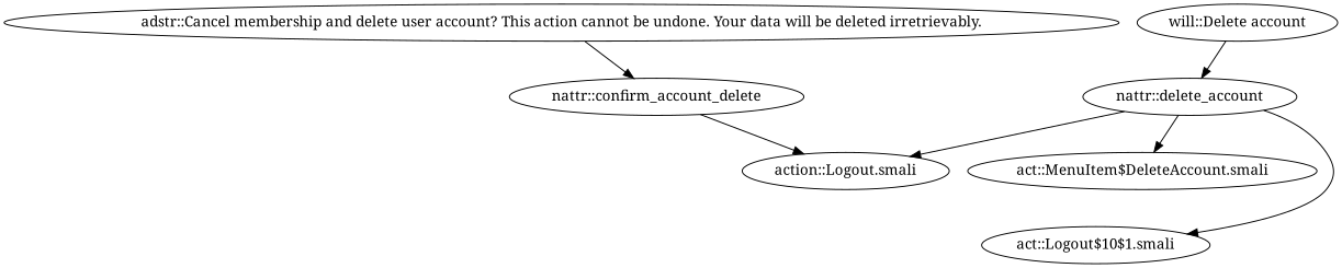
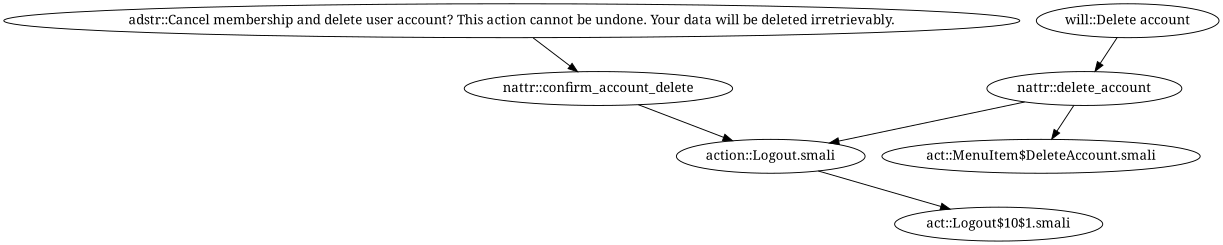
  digraph {
    fontname="Noto Serif"
    node [fontname="Noto Serif"]
    edge [fontname="Noto Serif"]
    "adstr::Cancel membership and delete user account? This action cannot be undone. Your data will be deleted irretrievably."
    "nattr::confirm_account_delete"
    n3 [label="action::Logout.smali"]
    n4 [label="will::Delete account"]
    "nattr::delete_account"
    "act::MenuItem$DeleteAccount.smali"
    "act::Logout$10$1.smali"
    "adstr::Cancel membership and delete user account? This action cannot be undone. Your data will be deleted irretrievably." -> "nattr::confirm_account_delete"
    "nattr::confirm_account_delete" -> n3
    n4 -> "nattr::delete_account"
    "nattr::delete_account" -> n3
    "nattr::delete_account" -> "act::MenuItem$DeleteAccount.smali"
-   "nattr::delete_account" -> "act::Logout$10$1.smali"
+   n3 -> "act::Logout$10$1.smali"
  }
